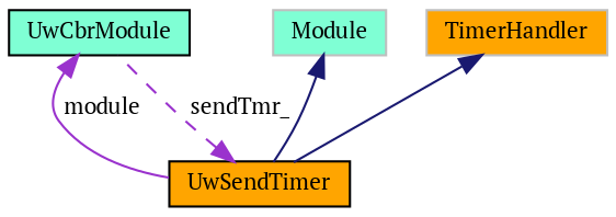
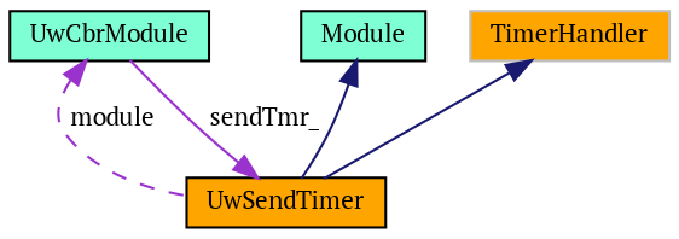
  digraph {
    fontname="PT Serif"
    node [color=black fillcolor=aquamarine fontname="PT Serif" fontsize=10 shape=record style=filled]
    edge [color=darkorchid3 dir=back fontname="PT Serif" fontsize=10 labelfontname=Helvetica labelfontsize=10 style=dashed]
    n1 [fontcolor=black height=0.2 label=UwCbrModule width=0.4]
    n2 [fillcolor=orange height=0.2 label=UwSendTimer width=0.4]
-   n3 [color=grey75 height=0.2 label=Module width=0.4]
+   n3 [height=0.2 label=Module width=0.4]
    n4 [color=grey75 fillcolor=orange height=0.2 label=TimerHandler width=0.4]
-   n1 -> n2 [label=" module" style=solid]
-   n2 -> n1 [label=" sendTmr_"]
+   n1 -> n2 [label=" module"]
+   n2 -> n1 [label=" sendTmr_" style=solid]
    n3 -> n2 [color=midnightblue style=solid]
    n4 -> n2 [color=midnightblue style=solid]
  }
